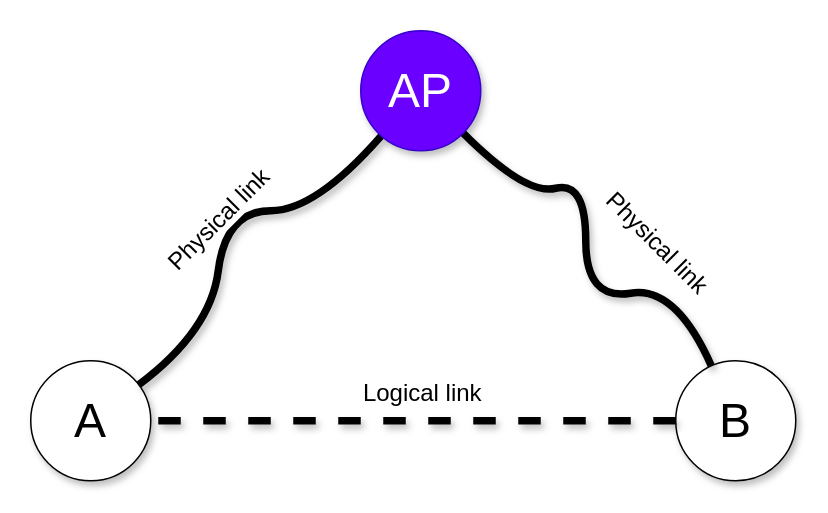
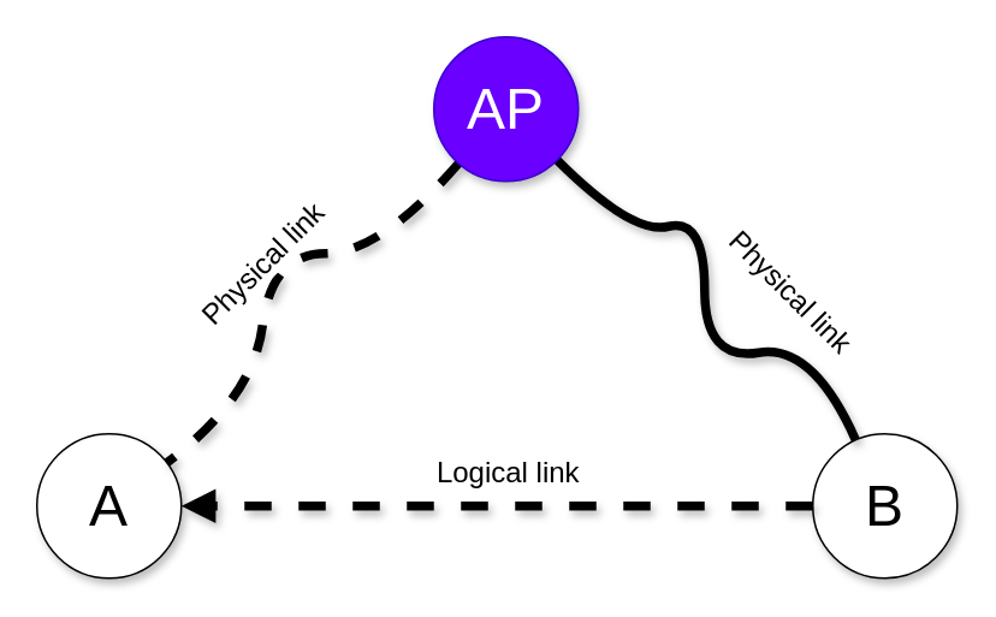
  <mxCell id="0" />
  <mxCell id="1" parent="0" />
  <mxCell id="2" value="&lt;font style=&quot;font-size: 32px;&quot;&gt;A&lt;/font&gt;" style="ellipse;whiteSpace=wrap;html=1;aspect=fixed;shadow=1;" vertex="1" parent="1"><mxGeometry x="20" y="240" width="80" height="80" as="geometry" /></mxCell>
  <mxCell id="3" value="&lt;font style=&quot;font-size: 32px;&quot;&gt;B&lt;/font&gt;" style="ellipse;whiteSpace=wrap;html=1;aspect=fixed;shadow=1;" vertex="1" parent="1"><mxGeometry x="450" y="240" width="80" height="80" as="geometry" /></mxCell>
- <mxCell id="4" value="" style="endArrow=none;html=1;rounded=0;strokeWidth=5;curved=1;shadow=1;" edge="1" parent="1" source="8" target="2"><mxGeometry width="50" height="50" relative="1" as="geometry"><mxPoint x="170" y="60" as="sourcePoint" /><mxPoint x="150" y="103" as="targetPoint" /><Array as="points"><mxPoint x="210" y="140" /><mxPoint x="150" y="140" /><mxPoint x="140" y="220" /></Array></mxGeometry></mxCell>
+ <mxCell id="4" value="" style="endArrow=none;html=1;rounded=0;strokeWidth=5;curved=1;shadow=1;dashed=1;" edge="1" parent="1" source="8" target="2"><mxGeometry width="50" height="50" relative="1" as="geometry"><mxPoint x="170" y="60" as="sourcePoint" /><mxPoint x="150" y="103" as="targetPoint" /><Array as="points"><mxPoint x="210" y="140" /><mxPoint x="150" y="140" /><mxPoint x="140" y="220" /></Array></mxGeometry></mxCell>
  <mxCell id="5" value="&lt;font style=&quot;font-size: 16px;&quot;&gt;Physical link&lt;/font&gt;" style="edgeLabel;html=1;align=center;verticalAlign=middle;resizable=0;points=[];rotation=-45;" vertex="1" connectable="0" parent="4"><mxGeometry x="-0.237" y="6" relative="1" as="geometry"><mxPoint x="-30" as="offset" /></mxGeometry></mxCell>
  <mxCell id="6" value="" style="endArrow=none;html=1;rounded=0;strokeWidth=5;curved=1;shadow=1;" edge="1" parent="1" source="3" target="8"><mxGeometry width="50" height="50" relative="1" as="geometry"><mxPoint x="383" y="196" as="sourcePoint" /><mxPoint x="290" y="70" as="targetPoint" /><Array as="points"><mxPoint x="450" y="190" /><mxPoint x="390" y="200" /><mxPoint x="390" y="120" /><mxPoint x="350" y="130" /></Array></mxGeometry></mxCell>
  <mxCell id="7" value="&lt;font style=&quot;font-size: 16px;&quot;&gt;Physical link&lt;/font&gt;" style="edgeLabel;html=1;align=center;verticalAlign=middle;resizable=0;points=[];rotation=45;" vertex="1" connectable="0" parent="6"><mxGeometry x="-0.475" y="1" relative="1" as="geometry"><mxPoint x="8" y="-34" as="offset" /></mxGeometry></mxCell>
  <mxCell id="8" value="&lt;font style=&quot;font-size: 32px;&quot;&gt;AP&lt;/font&gt;" style="ellipse;whiteSpace=wrap;html=1;aspect=fixed;shadow=1;fillColor=#6a00ff;fontColor=#ffffff;strokeColor=#3700CC;" vertex="1" parent="1"><mxGeometry x="240" y="20" width="80" height="80" as="geometry" /></mxCell>
- <mxCell id="9" value="" style="endArrow=none;html=1;rounded=0;strokeWidth=5;dashed=1;shadow=1;" edge="1" parent="1" source="3" target="2"><mxGeometry width="50" height="50" relative="1" as="geometry"><mxPoint x="250" y="390" as="sourcePoint" /><mxPoint x="162" y="460" as="targetPoint" /></mxGeometry></mxCell>
+ <mxCell id="9" value="" style="endArrow=block;html=1;rounded=0;strokeWidth=5;dashed=1;shadow=1;" edge="1" parent="1" source="3" target="2"><mxGeometry width="50" height="50" relative="1" as="geometry"><mxPoint x="250" y="390" as="sourcePoint" /><mxPoint x="162" y="460" as="targetPoint" /></mxGeometry></mxCell>
  <mxCell id="10" value="&lt;font style=&quot;font-size: 16px;&quot;&gt;Logical link&lt;/font&gt;" style="edgeLabel;html=1;align=center;verticalAlign=middle;resizable=0;points=[];" vertex="1" connectable="0" parent="9"><mxGeometry x="0.063" y="-3" relative="1" as="geometry"><mxPoint x="16" y="-17" as="offset" /></mxGeometry></mxCell>
